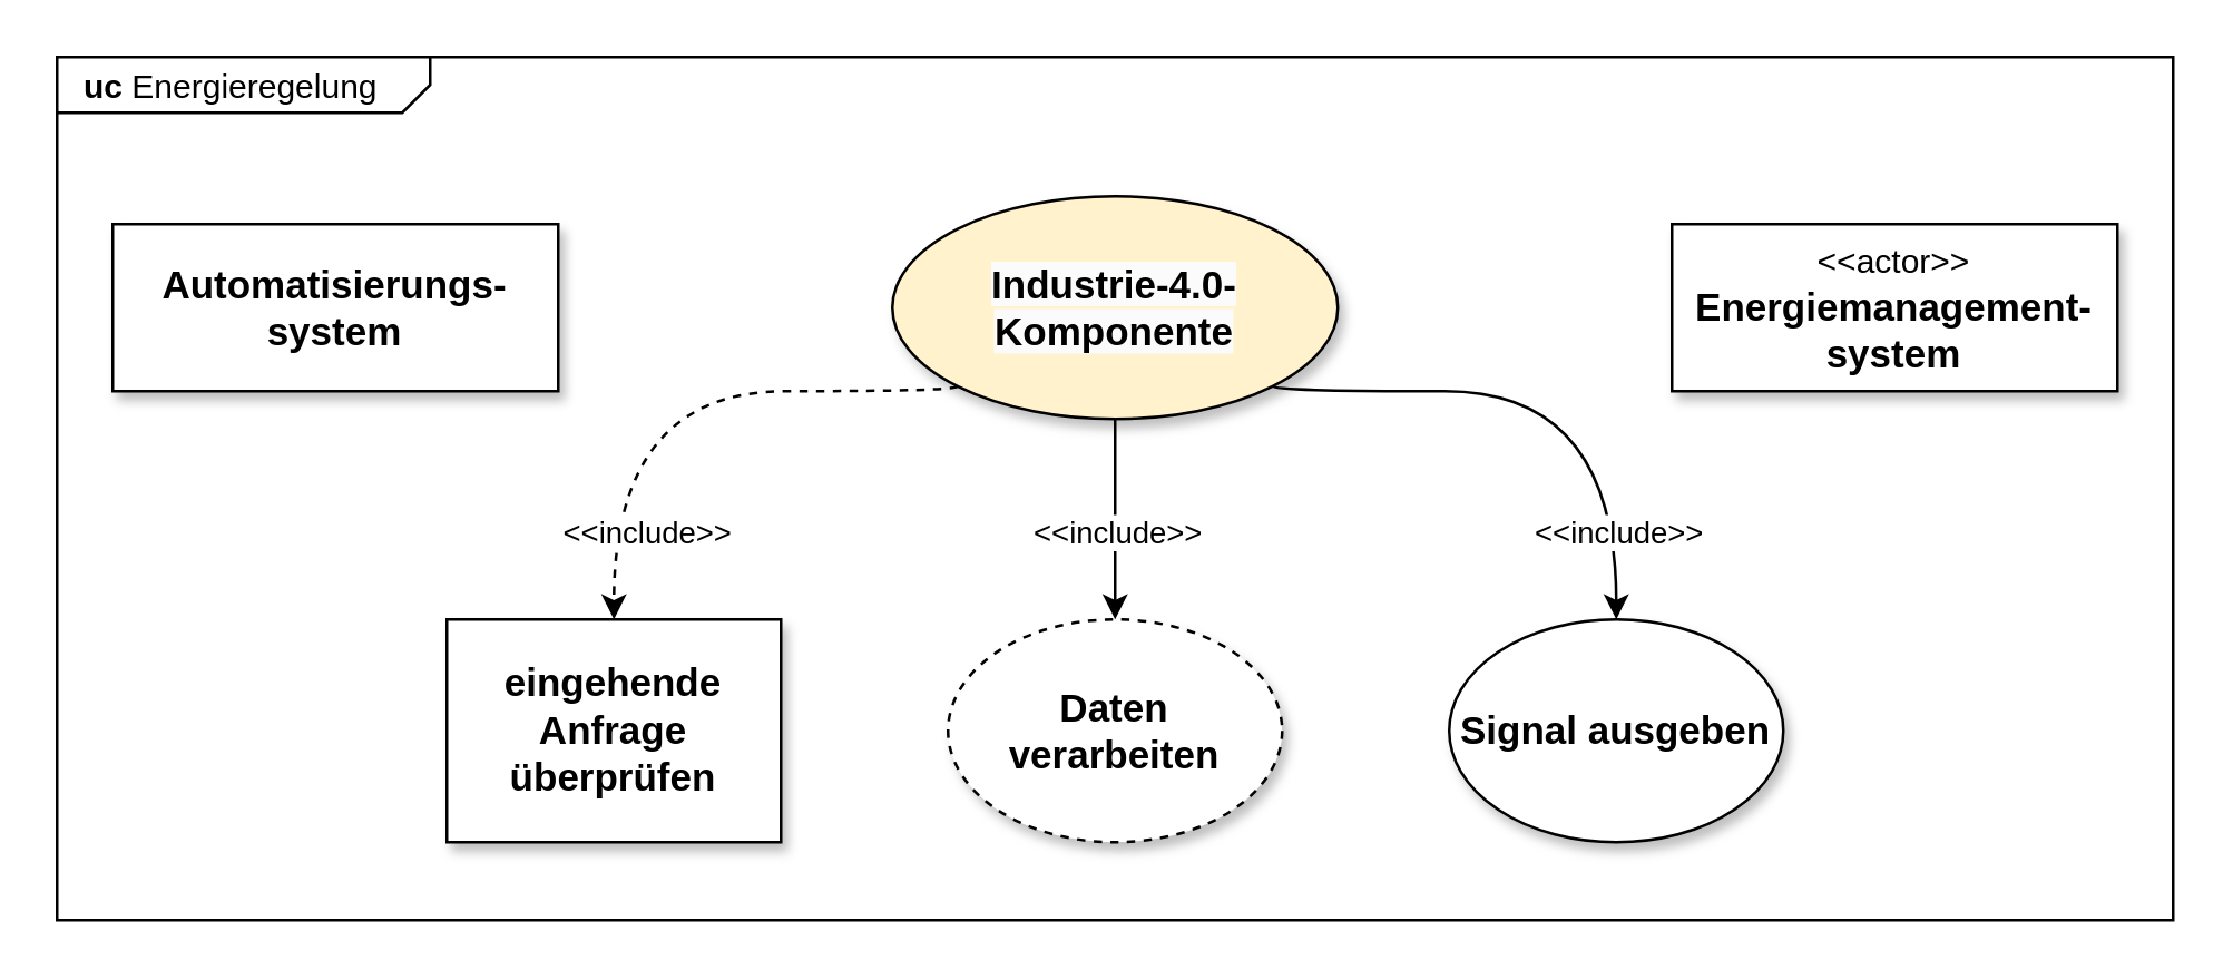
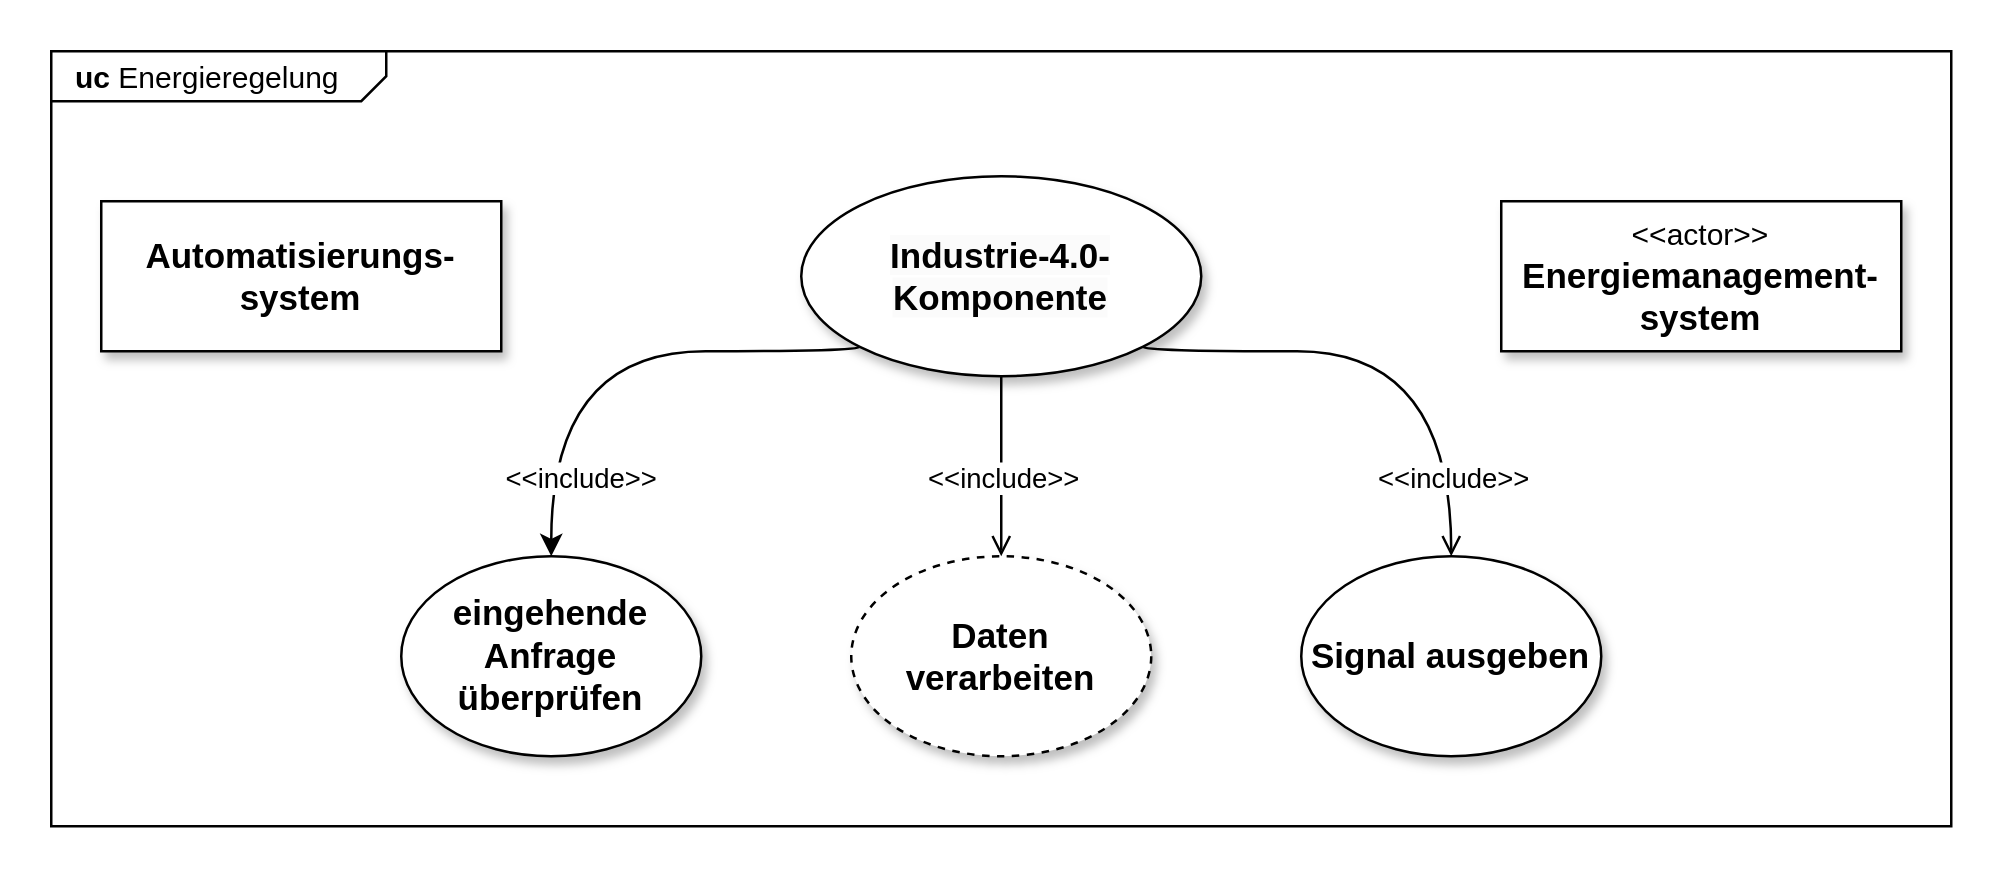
  <mxCell id="0" style=";html=1;" />
  <mxCell id="1" style=";html=1;" parent="0" />
  <mxCell id="2" value="&lt;p style=&quot;margin: 0px ; margin-top: 4px ; margin-left: 10px ; text-align: left&quot;&gt;&lt;b&gt;uc &lt;/b&gt;Energieregelung&lt;/p&gt;" style="html=1;strokeWidth=1;shape=mxgraph.sysml.package;html=1;overflow=fill;whiteSpace=wrap;fillColor=none;gradientColor=none;fontSize=12;align=center;labelX=134.5;" parent="1" vertex="1"><mxGeometry x="20" y="20" width="760" height="310" as="geometry" /></mxCell>
  <mxCell id="3" value="Automatisierungs-system" style="rounded=0;whiteSpace=wrap;html=1;fontStyle=1;fontSize=14;shadow=1;" parent="1" vertex="1"><mxGeometry x="40" y="80" width="160" height="60" as="geometry" /></mxCell>
  <mxCell id="4" value="&lt;span style=&quot;font-weight: normal;&quot;&gt;&lt;font style=&quot;font-size: 12px;&quot;&gt;&amp;lt;&amp;lt;actor&amp;gt;&amp;gt;&lt;/font&gt;&lt;/span&gt;&lt;br&gt;Energiemanagement-system" style="rounded=0;whiteSpace=wrap;html=1;fontStyle=1;fontSize=14;shadow=1;" parent="1" vertex="1"><mxGeometry x="600" y="80" width="160" height="60" as="geometry" /></mxCell>
- <mxCell id="5" value="&lt;b style=&quot;font-size: 14px;&quot;&gt;eingehende Anfrage&lt;br&gt;überprüfen&lt;/b&gt;" style="whiteSpace=wrap;html=1;shadow=1;rounded=0;" parent="1" vertex="1"><mxGeometry x="160" y="222" width="120" height="80" as="geometry" /></mxCell>
+ <mxCell id="5" value="&lt;b style=&quot;font-size: 14px;&quot;&gt;eingehende Anfrage&lt;br&gt;überprüfen&lt;/b&gt;" style="ellipse;whiteSpace=wrap;html=1;shadow=1;" parent="1" vertex="1"><mxGeometry x="160" y="222" width="120" height="80" as="geometry" /></mxCell>
  <mxCell id="6" value="&lt;span style=&quot;font-size: 14px;&quot;&gt;&lt;b&gt;Daten verarbeiten&lt;/b&gt;&lt;/span&gt;" style="ellipse;whiteSpace=wrap;html=1;shadow=1;dashed=1;" parent="1" vertex="1"><mxGeometry x="340" y="222" width="120" height="80" as="geometry" /></mxCell>
  <mxCell id="7" value="&lt;span style=&quot;font-size: 14px;&quot;&gt;&lt;b&gt;Signal ausgeben&lt;/b&gt;&lt;/span&gt;" style="ellipse;whiteSpace=wrap;html=1;shadow=1;" parent="1" vertex="1"><mxGeometry x="520" y="222" width="120" height="80" as="geometry" /></mxCell>
- <mxCell id="8" style="edgeStyle=orthogonalEdgeStyle;rounded=0;orthogonalLoop=1;jettySize=auto;html=1;exitX=0;exitY=1;exitDx=0;exitDy=0;entryX=0.5;entryY=0;entryDx=0;entryDy=0;elbow=vertical;curved=1;dashed=1;" parent="1" source="14" target="5" edge="1"><mxGeometry relative="1" as="geometry"><Array as="points"><mxPoint x="343" y="140" /><mxPoint x="220" y="140" /></Array></mxGeometry></mxCell>
+ <mxCell id="8" style="edgeStyle=orthogonalEdgeStyle;rounded=0;orthogonalLoop=1;jettySize=auto;html=1;exitX=0;exitY=1;exitDx=0;exitDy=0;entryX=0.5;entryY=0;entryDx=0;entryDy=0;elbow=vertical;curved=1;" parent="1" source="14" target="5" edge="1"><mxGeometry relative="1" as="geometry"><Array as="points"><mxPoint x="343" y="140" /><mxPoint x="220" y="140" /></Array></mxGeometry></mxCell>
  <mxCell id="9" value="&amp;lt;&amp;lt;include&amp;gt;&amp;gt;" style="edgeLabel;html=1;align=center;verticalAlign=middle;resizable=0;points=[];" parent="8" vertex="1" connectable="0"><mxGeometry x="-0.136" y="2" relative="1" as="geometry"><mxPoint x="-25" y="48" as="offset" /></mxGeometry></mxCell>
- <mxCell id="10" style="edgeStyle=orthogonalEdgeStyle;rounded=0;orthogonalLoop=1;jettySize=auto;html=1;exitX=0.5;exitY=1;exitDx=0;exitDy=0;entryX=0.5;entryY=0;entryDx=0;entryDy=0;elbow=vertical;curved=1;" parent="1" source="14" target="6" edge="1"><mxGeometry relative="1" as="geometry" /></mxCell>
+ <mxCell id="10" style="edgeStyle=orthogonalEdgeStyle;rounded=0;orthogonalLoop=1;jettySize=auto;html=1;exitX=0.5;exitY=1;exitDx=0;exitDy=0;entryX=0.5;entryY=0;entryDx=0;entryDy=0;elbow=vertical;curved=1;endArrow=open;" parent="1" source="14" target="6" edge="1"><mxGeometry relative="1" as="geometry" /></mxCell>
  <mxCell id="11" value="&amp;lt;&amp;lt;include&amp;gt;&amp;gt;" style="edgeLabel;html=1;align=center;verticalAlign=middle;resizable=0;points=[];" parent="10" vertex="1" connectable="0"><mxGeometry x="-0.25" relative="1" as="geometry"><mxPoint y="13" as="offset" /></mxGeometry></mxCell>
- <mxCell id="12" style="edgeStyle=orthogonalEdgeStyle;rounded=0;orthogonalLoop=1;jettySize=auto;html=1;exitX=1;exitY=1;exitDx=0;exitDy=0;entryX=0.5;entryY=0;entryDx=0;entryDy=0;elbow=vertical;curved=1;" parent="1" source="14" target="7" edge="1"><mxGeometry relative="1" as="geometry"><Array as="points"><mxPoint x="457" y="140" /><mxPoint x="580" y="140" /></Array></mxGeometry></mxCell>
+ <mxCell id="12" style="edgeStyle=orthogonalEdgeStyle;rounded=0;orthogonalLoop=1;jettySize=auto;html=1;exitX=1;exitY=1;exitDx=0;exitDy=0;entryX=0.5;entryY=0;entryDx=0;entryDy=0;elbow=vertical;curved=1;endArrow=open;" parent="1" source="14" target="7" edge="1"><mxGeometry relative="1" as="geometry"><Array as="points"><mxPoint x="457" y="140" /><mxPoint x="580" y="140" /></Array></mxGeometry></mxCell>
  <mxCell id="13" value="&amp;lt;&amp;lt;include&amp;gt;&amp;gt;" style="edgeLabel;html=1;align=center;verticalAlign=middle;resizable=0;points=[];" parent="12" vertex="1" connectable="0"><mxGeometry x="-0.405" y="-4" relative="1" as="geometry"><mxPoint x="64" y="46" as="offset" /></mxGeometry></mxCell>
- <mxCell id="14" value="&lt;span style=&quot;color: rgb(0, 0, 0); font-family: Helvetica; font-size: 14px; font-style: normal; font-variant-ligatures: normal; font-variant-caps: normal; font-weight: 700; letter-spacing: normal; orphans: 2; text-align: center; text-indent: 0px; text-transform: none; widows: 2; word-spacing: 0px; -webkit-text-stroke-width: 0px; background-color: rgb(251, 251, 251); text-decoration-thickness: initial; text-decoration-style: initial; text-decoration-color: initial; float: none; display: inline !important;&quot;&gt;Industrie-4.0-Komponente&lt;/span&gt;" style="ellipse;whiteSpace=wrap;html=1;shadow=1;fillColor=#fff2cc;" parent="1" vertex="1"><mxGeometry x="320" y="70" width="160" height="80" as="geometry" /></mxCell>
+ <mxCell id="14" value="&lt;span style=&quot;color: rgb(0, 0, 0); font-family: Helvetica; font-size: 14px; font-style: normal; font-variant-ligatures: normal; font-variant-caps: normal; font-weight: 700; letter-spacing: normal; orphans: 2; text-align: center; text-indent: 0px; text-transform: none; widows: 2; word-spacing: 0px; -webkit-text-stroke-width: 0px; background-color: rgb(251, 251, 251); text-decoration-thickness: initial; text-decoration-style: initial; text-decoration-color: initial; float: none; display: inline !important;&quot;&gt;Industrie-4.0-Komponente&lt;/span&gt;" style="ellipse;whiteSpace=wrap;html=1;shadow=1;" parent="1" vertex="1"><mxGeometry x="320" y="70" width="160" height="80" as="geometry" /></mxCell>
